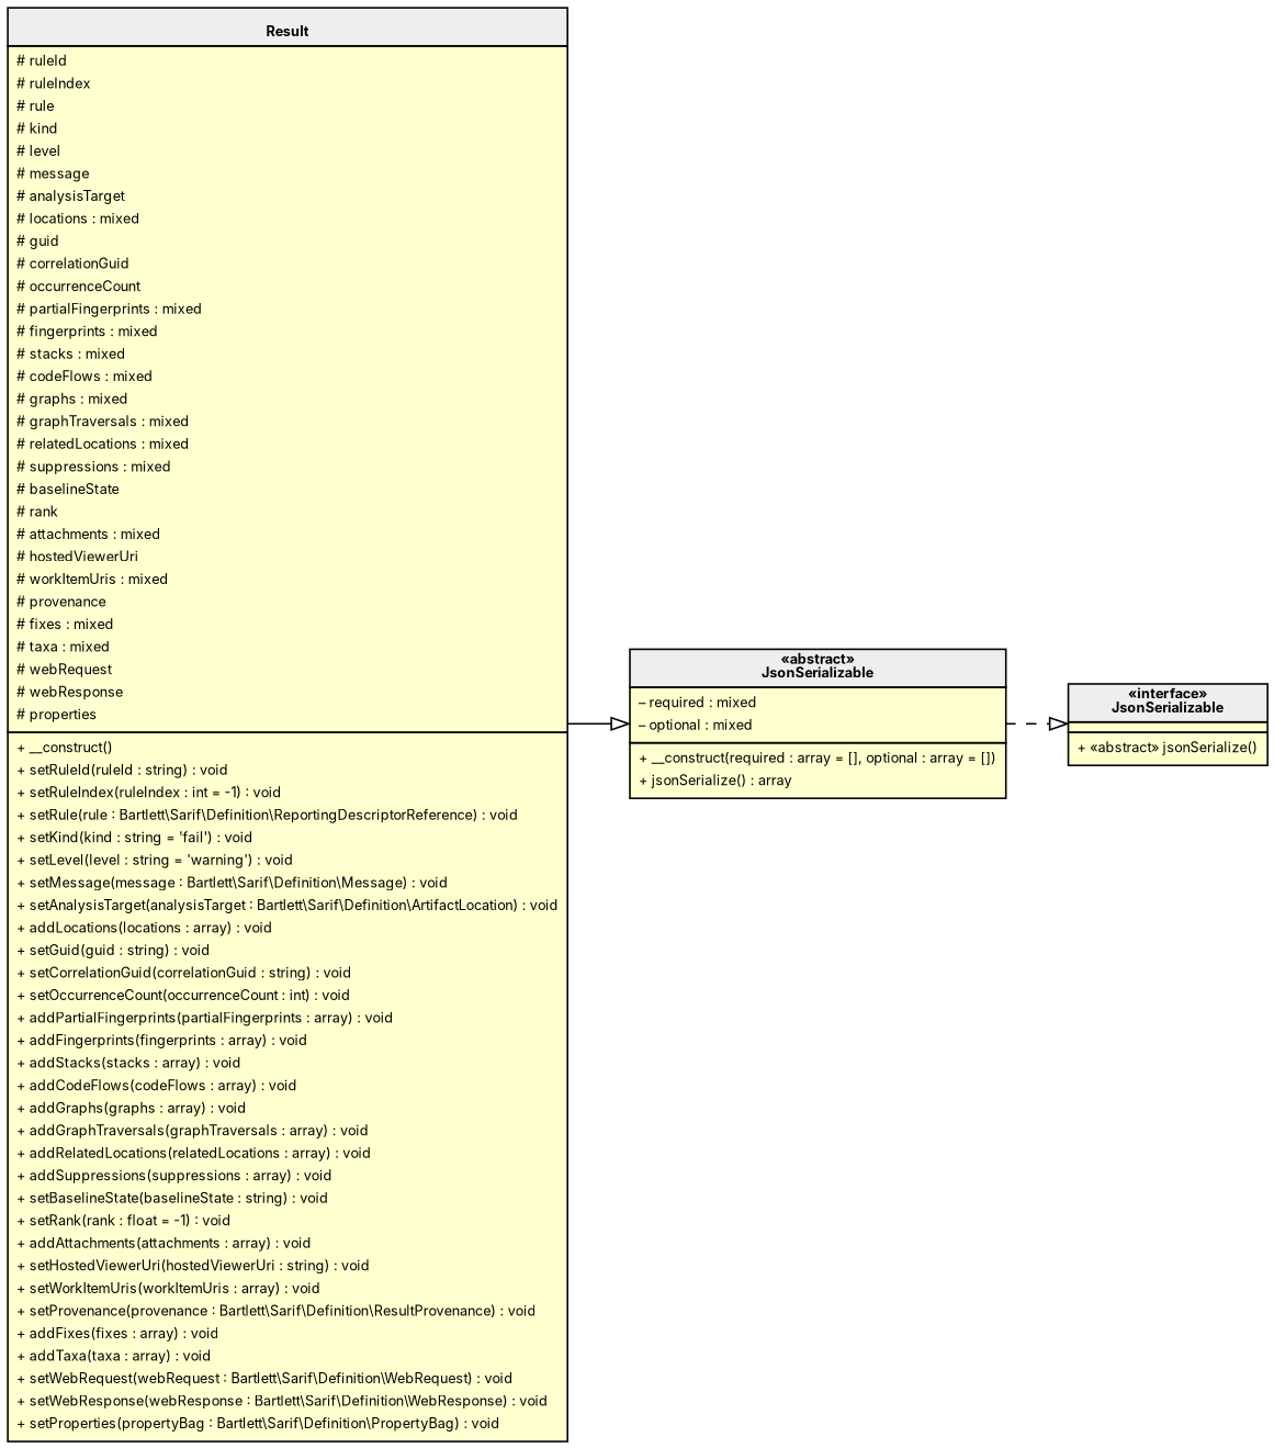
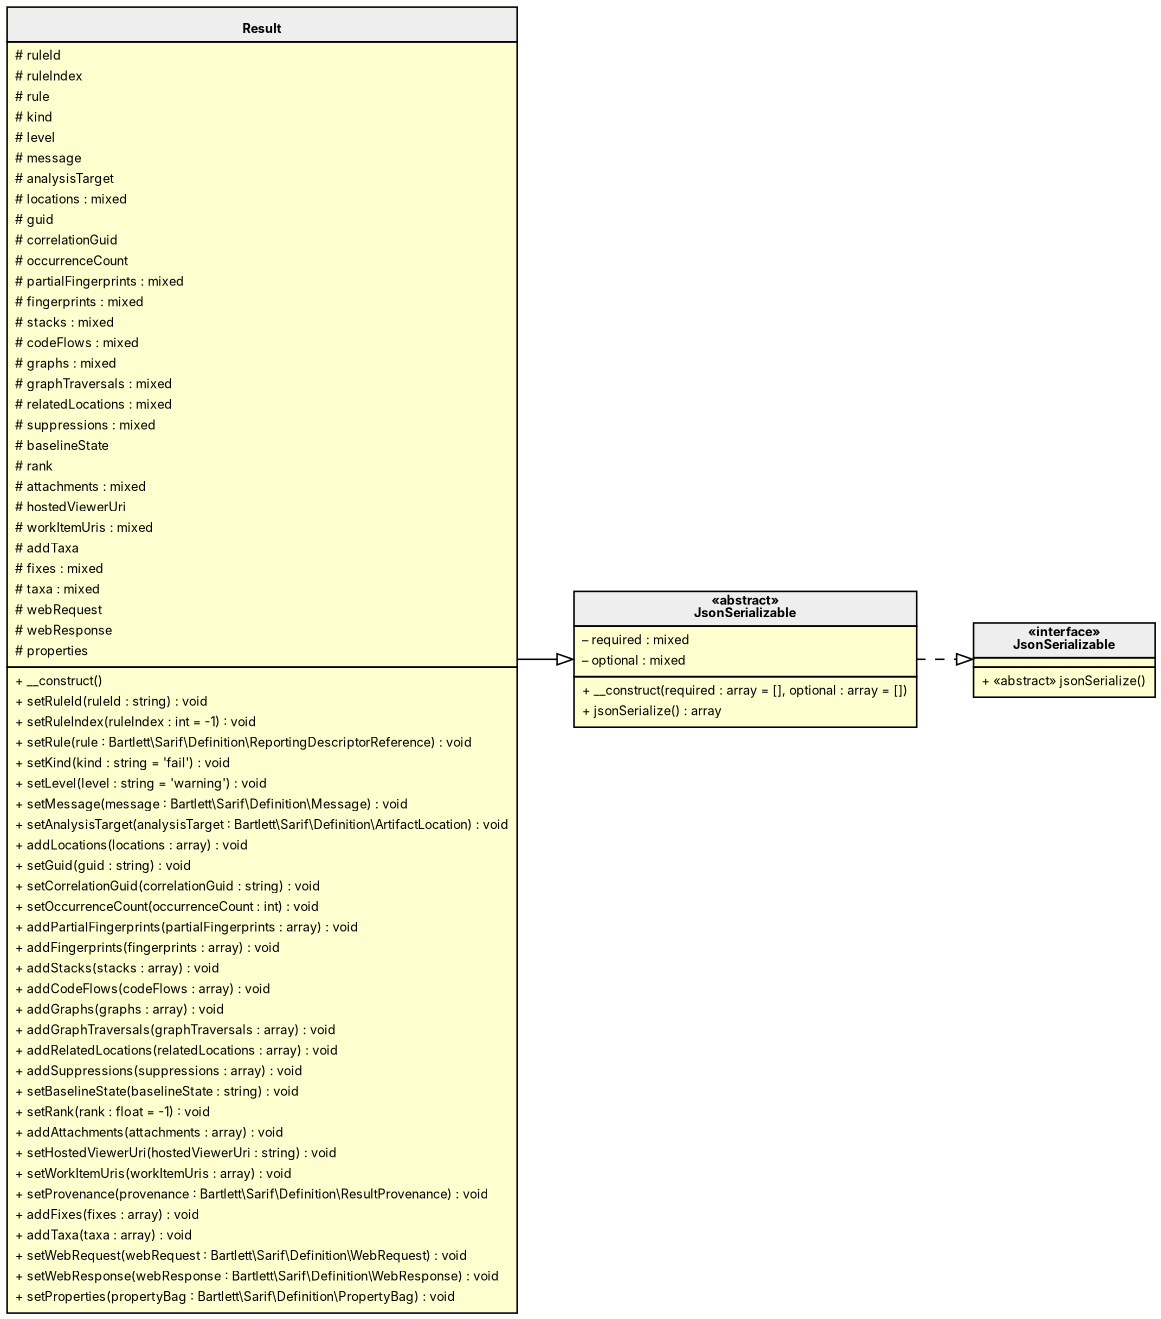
  digraph {
    rankdir=LR
    fontname=Inter
    node [fillcolor="#FEFECE" fontname=Inter fontsize=8 margin=0 shape=none style=filled]
    edge [arrowhead=empty fontname=Inter fontsize=8]
    n1 [label=< <table cellspacing="0" border="0" cellborder="1">     <tr><td bgcolor="#eeeeee"><b>«abstract»<br/>JsonSerializable</b></td></tr>     <tr><td><table border="0" cellspacing="0" cellpadding="2">     <tr><td align="left">– required : mixed</td></tr>     <tr><td align="left">– optional : mixed</td></tr> </table></td></tr>     <tr><td><table border="0" cellspacing="0" cellpadding="2">     <tr><td align="left">+ __construct(required : array = [], optional : array = [])</td></tr>     <tr><td align="left">+ jsonSerialize() : array</td></tr> </table></td></tr> </table>>]
-   n2 [label=< <table cellspacing="0" border="0" cellborder="1">     <tr><td bgcolor="#eeeeee"><b><br/>Result</b></td></tr>     <tr><td><table border="0" cellspacing="0" cellpadding="2">     <tr><td align="left"># ruleId</td></tr>     <tr><td align="left"># ruleIndex</td></tr>     <tr><td align="left"># rule</td></tr>     <tr><td align="left"># kind</td></tr>     <tr><td align="left"># level</td></tr>     <tr><td align="left"># message</td></tr>     <tr><td align="left"># analysisTarget</td></tr>     <tr><td align="left"># locations : mixed</td></tr>     <tr><td align="left"># guid</td></tr>     <tr><td align="left"># correlationGuid</td></tr>     <tr><td align="left"># occurrenceCount</td></tr>     <tr><td align="left"># partialFingerprints : mixed</td></tr>     <tr><td align="left"># fingerprints : mixed</td></tr>     <tr><td align="left"># stacks : mixed</td></tr>     <tr><td align="left"># codeFlows : mixed</td></tr>     <tr><td align="left"># graphs : mixed</td></tr>     <tr><td align="left"># graphTraversals : mixed</td></tr>     <tr><td align="left"># relatedLocations : mixed</td></tr>     <tr><td align="left"># suppressions : mixed</td></tr>     <tr><td align="left"># baselineState</td></tr>     <tr><td align="left"># rank</td></tr>     <tr><td align="left"># attachments : mixed</td></tr>     <tr><td align="left"># hostedViewerUri</td></tr>     <tr><td align="left"># workItemUris : mixed</td></tr>     <tr><td align="left"># provenance</td></tr>     <tr><td align="left"># fixes : mixed</td></tr>     <tr><td align="left"># taxa : mixed</td></tr>     <tr><td align="left"># webRequest</td></tr>     <tr><td align="left"># webResponse</td></tr>     <tr><td align="left"># properties</td></tr> </table></td></tr>     <tr><td><table border="0" cellspacing="0" cellpadding="2">     <tr><td align="left">+ __construct()</td></tr>     <tr><td align="left">+ setRuleId(ruleId : string) : void</td></tr>     <tr><td align="left">+ setRuleIndex(ruleIndex : int = -1) : void</td></tr>     <tr><td align="left">+ setRule(rule : Bartlett\\Sarif\\Definition\\ReportingDescriptorReference) : void</td></tr>     <tr><td align="left">+ setKind(kind : string = 'fail') : void</td></tr>     <tr><td align="left">+ setLevel(level : string = 'warning') : void</td></tr>     <tr><td align="left">+ setMessage(message : Bartlett\\Sarif\\Definition\\Message) : void</td></tr>     <tr><td align="left">+ setAnalysisTarget(analysisTarget : Bartlett\\Sarif\\Definition\\ArtifactLocation) : void</td></tr>     <tr><td align="left">+ addLocations(locations : array) : void</td></tr>     <tr><td align="left">+ setGuid(guid : string) : void</td></tr>     <tr><td align="left">+ setCorrelationGuid(correlationGuid : string) : void</td></tr>     <tr><td align="left">+ setOccurrenceCount(occurrenceCount : int) : void</td></tr>     <tr><td align="left">+ addPartialFingerprints(partialFingerprints : array) : void</td></tr>     <tr><td align="left">+ addFingerprints(fingerprints : array) : void</td></tr>     <tr><td align="left">+ addStacks(stacks : array) : void</td></tr>     <tr><td align="left">+ addCodeFlows(codeFlows : array) : void</td></tr>     <tr><td align="left">+ addGraphs(graphs : array) : void</td></tr>     <tr><td align="left">+ addGraphTraversals(graphTraversals : array) : void</td></tr>     <tr><td align="left">+ addRelatedLocations(relatedLocations : array) : void</td></tr>     <tr><td align="left">+ addSuppressions(suppressions : array) : void</td></tr>     <tr><td align="left">+ setBaselineState(baselineState : string) : void</td></tr>     <tr><td align="left">+ setRank(rank : float = -1) : void</td></tr>     <tr><td align="left">+ addAttachments(attachments : array) : void</td></tr>     <tr><td align="left">+ setHostedViewerUri(hostedViewerUri : string) : void</td></tr>     <tr><td align="left">+ setWorkItemUris(workItemUris : array) : void</td></tr>     <tr><td align="left">+ setProvenance(provenance : Bartlett\\Sarif\\Definition\\ResultProvenance) : void</td></tr>     <tr><td align="left">+ addFixes(fixes : array) : void</td></tr>     <tr><td align="left">+ addTaxa(taxa : array) : void</td></tr>     <tr><td align="left">+ setWebRequest(webRequest : Bartlett\\Sarif\\Definition\\WebRequest) : void</td></tr>     <tr><td align="left">+ setWebResponse(webResponse : Bartlett\\Sarif\\Definition\\WebResponse) : void</td></tr>     <tr><td align="left">+ setProperties(propertyBag : Bartlett\\Sarif\\Definition\\PropertyBag) : void</td></tr> </table></td></tr> </table>>]
+   n2 [label=< <table cellspacing="0" border="0" cellborder="1">     <tr><td bgcolor="#eeeeee"><b><br/>Result</b></td></tr>     <tr><td><table border="0" cellspacing="0" cellpadding="2">     <tr><td align="left"># ruleId</td></tr>     <tr><td align="left"># ruleIndex</td></tr>     <tr><td align="left"># rule</td></tr>     <tr><td align="left"># kind</td></tr>     <tr><td align="left"># level</td></tr>     <tr><td align="left"># message</td></tr>     <tr><td align="left"># analysisTarget</td></tr>     <tr><td align="left"># locations : mixed</td></tr>     <tr><td align="left"># guid</td></tr>     <tr><td align="left"># correlationGuid</td></tr>     <tr><td align="left"># occurrenceCount</td></tr>     <tr><td align="left"># partialFingerprints : mixed</td></tr>     <tr><td align="left"># fingerprints : mixed</td></tr>     <tr><td align="left"># stacks : mixed</td></tr>     <tr><td align="left"># codeFlows : mixed</td></tr>     <tr><td align="left"># graphs : mixed</td></tr>     <tr><td align="left"># graphTraversals : mixed</td></tr>     <tr><td align="left"># relatedLocations : mixed</td></tr>     <tr><td align="left"># suppressions : mixed</td></tr>     <tr><td align="left"># baselineState</td></tr>     <tr><td align="left"># rank</td></tr>     <tr><td align="left"># attachments : mixed</td></tr>     <tr><td align="left"># hostedViewerUri</td></tr>     <tr><td align="left"># workItemUris : mixed</td></tr>     <tr><td align="left"># addTaxa</td></tr>     <tr><td align="left"># fixes : mixed</td></tr>     <tr><td align="left"># taxa : mixed</td></tr>     <tr><td align="left"># webRequest</td></tr>     <tr><td align="left"># webResponse</td></tr>     <tr><td align="left"># properties</td></tr> </table></td></tr>     <tr><td><table border="0" cellspacing="0" cellpadding="2">     <tr><td align="left">+ __construct()</td></tr>     <tr><td align="left">+ setRuleId(ruleId : string) : void</td></tr>     <tr><td align="left">+ setRuleIndex(ruleIndex : int = -1) : void</td></tr>     <tr><td align="left">+ setRule(rule : Bartlett\\Sarif\\Definition\\ReportingDescriptorReference) : void</td></tr>     <tr><td align="left">+ setKind(kind : string = 'fail') : void</td></tr>     <tr><td align="left">+ setLevel(level : string = 'warning') : void</td></tr>     <tr><td align="left">+ setMessage(message : Bartlett\\Sarif\\Definition\\Message) : void</td></tr>     <tr><td align="left">+ setAnalysisTarget(analysisTarget : Bartlett\\Sarif\\Definition\\ArtifactLocation) : void</td></tr>     <tr><td align="left">+ addLocations(locations : array) : void</td></tr>     <tr><td align="left">+ setGuid(guid : string) : void</td></tr>     <tr><td align="left">+ setCorrelationGuid(correlationGuid : string) : void</td></tr>     <tr><td align="left">+ setOccurrenceCount(occurrenceCount : int) : void</td></tr>     <tr><td align="left">+ addPartialFingerprints(partialFingerprints : array) : void</td></tr>     <tr><td align="left">+ addFingerprints(fingerprints : array) : void</td></tr>     <tr><td align="left">+ addStacks(stacks : array) : void</td></tr>     <tr><td align="left">+ addCodeFlows(codeFlows : array) : void</td></tr>     <tr><td align="left">+ addGraphs(graphs : array) : void</td></tr>     <tr><td align="left">+ addGraphTraversals(graphTraversals : array) : void</td></tr>     <tr><td align="left">+ addRelatedLocations(relatedLocations : array) : void</td></tr>     <tr><td align="left">+ addSuppressions(suppressions : array) : void</td></tr>     <tr><td align="left">+ setBaselineState(baselineState : string) : void</td></tr>     <tr><td align="left">+ setRank(rank : float = -1) : void</td></tr>     <tr><td align="left">+ addAttachments(attachments : array) : void</td></tr>     <tr><td align="left">+ setHostedViewerUri(hostedViewerUri : string) : void</td></tr>     <tr><td align="left">+ setWorkItemUris(workItemUris : array) : void</td></tr>     <tr><td align="left">+ setProvenance(provenance : Bartlett\\Sarif\\Definition\\ResultProvenance) : void</td></tr>     <tr><td align="left">+ addFixes(fixes : array) : void</td></tr>     <tr><td align="left">+ addTaxa(taxa : array) : void</td></tr>     <tr><td align="left">+ setWebRequest(webRequest : Bartlett\\Sarif\\Definition\\WebRequest) : void</td></tr>     <tr><td align="left">+ setWebResponse(webResponse : Bartlett\\Sarif\\Definition\\WebResponse) : void</td></tr>     <tr><td align="left">+ setProperties(propertyBag : Bartlett\\Sarif\\Definition\\PropertyBag) : void</td></tr> </table></td></tr> </table>>]
    n3 [label=< <table cellspacing="0" border="0" cellborder="1">     <tr><td bgcolor="#eeeeee"><b>«interface»<br/>JsonSerializable</b></td></tr>     <tr><td></td></tr>     <tr><td><table border="0" cellspacing="0" cellpadding="2">     <tr><td align="left">+ «abstract» jsonSerialize()</td></tr> </table></td></tr> </table>>]
    subgraph sub_1 {
      bgcolor=Bisque
      label="Bartlett\\Sarif\\Internal"
      n1
    }
    subgraph sub_2 {
      bgcolor=BurlyWood
      label="Bartlett\\Sarif\\Definition"
      n2
    }
    subgraph sub_3 {
      label=0
      n3
    }
    n1 -> n3 [style=dashed]
    n2 -> n1 [style=filled]
  }
